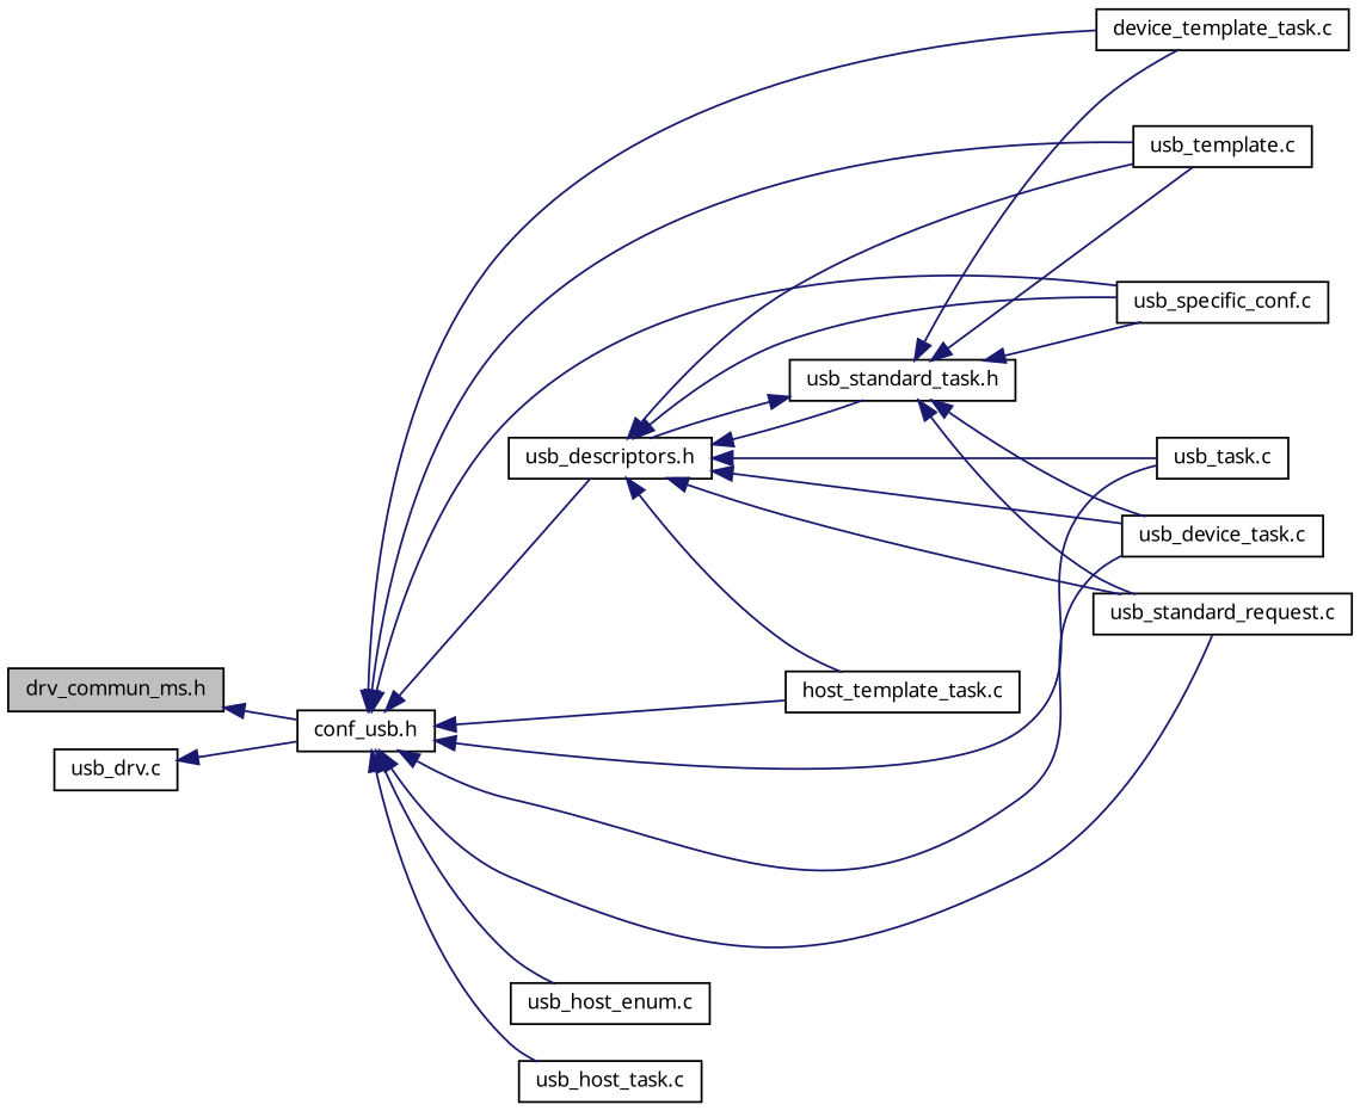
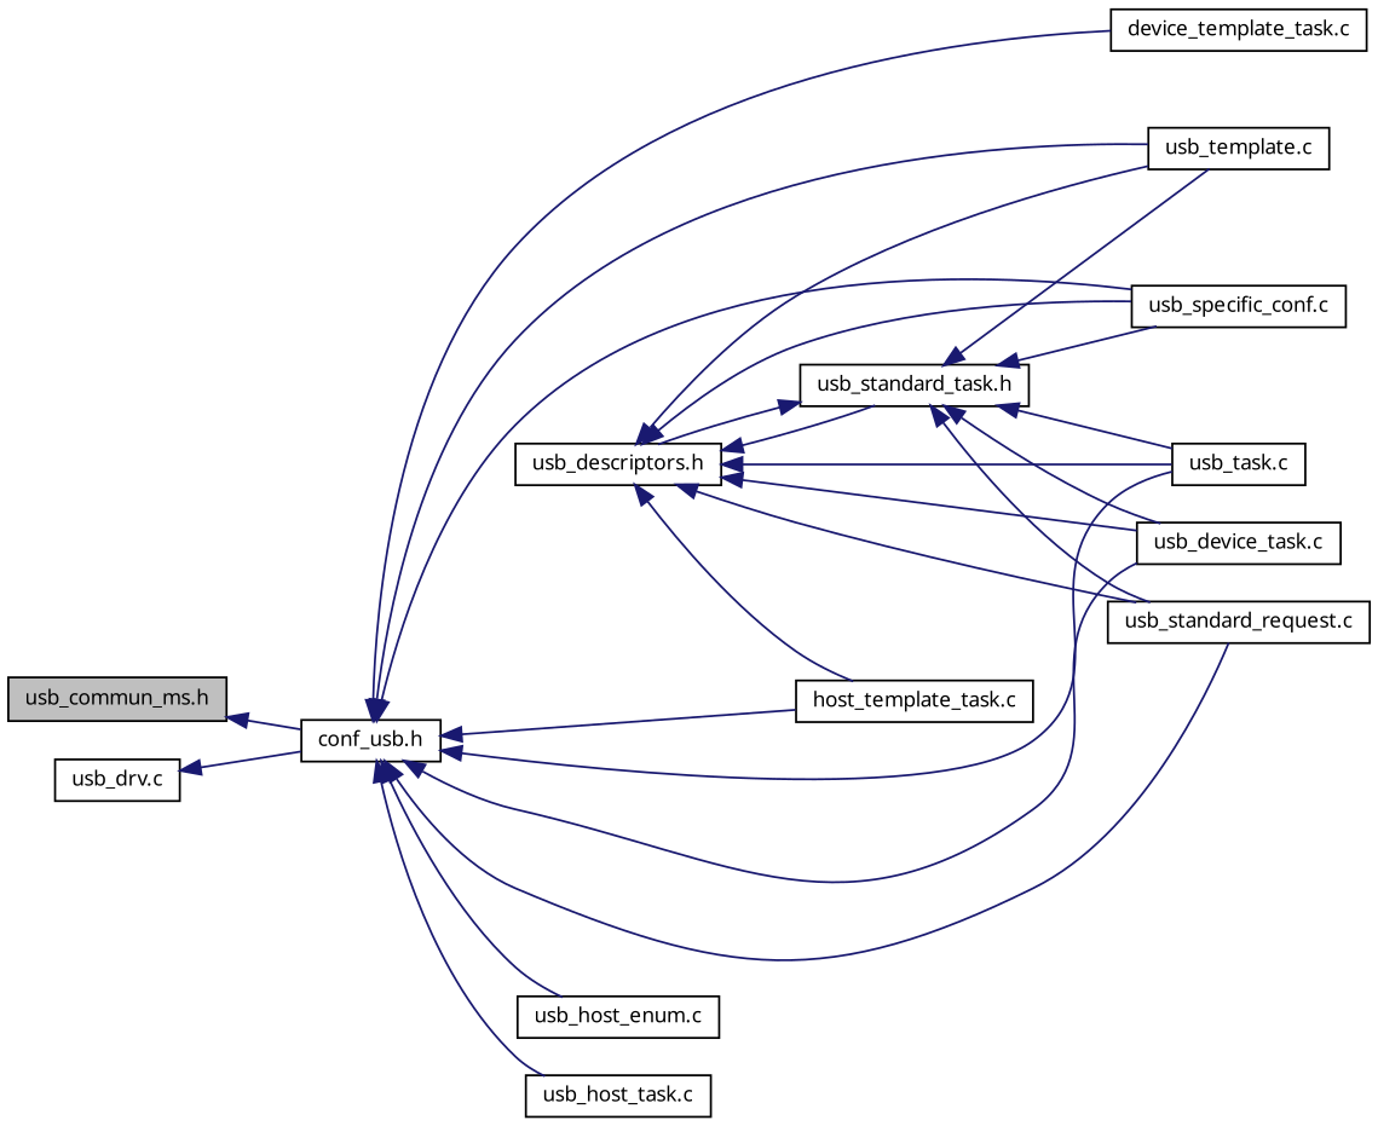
  digraph {
    rankdir=LR
    node [color=black fillcolor=white fontname="FreeSans.ttf" fontsize=10 shape=record style=filled]
    edge [color=midnightblue dir=back fontname="FreeSans.ttf" fontsize=10 labelfontname="FreeSans.ttf" labelfontsize=10 style=solid]
-   n1 [fillcolor=grey75 fontcolor=black height=0.2 label="drv_commun_ms.h" width=0.4]
+   n1 [fillcolor=grey75 fontcolor=black height=0.2 label="usb_commun_ms.h" width=0.4]
    n2 [height=0.2 label="conf_usb.h" width=0.4]
    n3 [height=0.2 label="device_template_task.c" width=0.4]
    n4 [height=0.2 label="usb_descriptors.h" width=0.4]
    n5 [height=0.2 label="usb_template.c" width=0.4]
    n6 [height=0.2 label="usb_specific_conf.c" width=0.4]
    n7 [height=0.2 label="usb_device_task.c" width=0.4]
    n8 [height=0.2 label="usb_standard_request.c" width=0.4]
    n9 [height=0.2 label="usb_task.c" width=0.4]
    n10 [height=0.2 label="host_template_task.c" width=0.4]
    n11 [height=0.2 label="usb_host_enum.c" width=0.4]
    n12 [height=0.2 label="usb_host_task.c" width=0.4]
    n13 [height=0.2 label="usb_standard_task.h" width=0.4]
    n14 [height=0.2 label="usb_drv.c" width=0.4]
    n1 -> n2
    n2 -> n3
-   n2 -> n4
    n2 -> n5
    n2 -> n6
    n2 -> n7
    n2 -> n8
    n2 -> n9
    n2 -> n10
    n2 -> n11
    n2 -> n12
    n4 -> n5
    n4 -> n6
    n4 -> n7
    n4 -> n8
    n4 -> n9
    n4 -> n10
    n4 -> n13
-   n13 -> n3
+   n13 -> n9
    n13 -> n4
    n13 -> n5
    n13 -> n6
    n13 -> n7
    n13 -> n8
    n14 -> n2
  }
